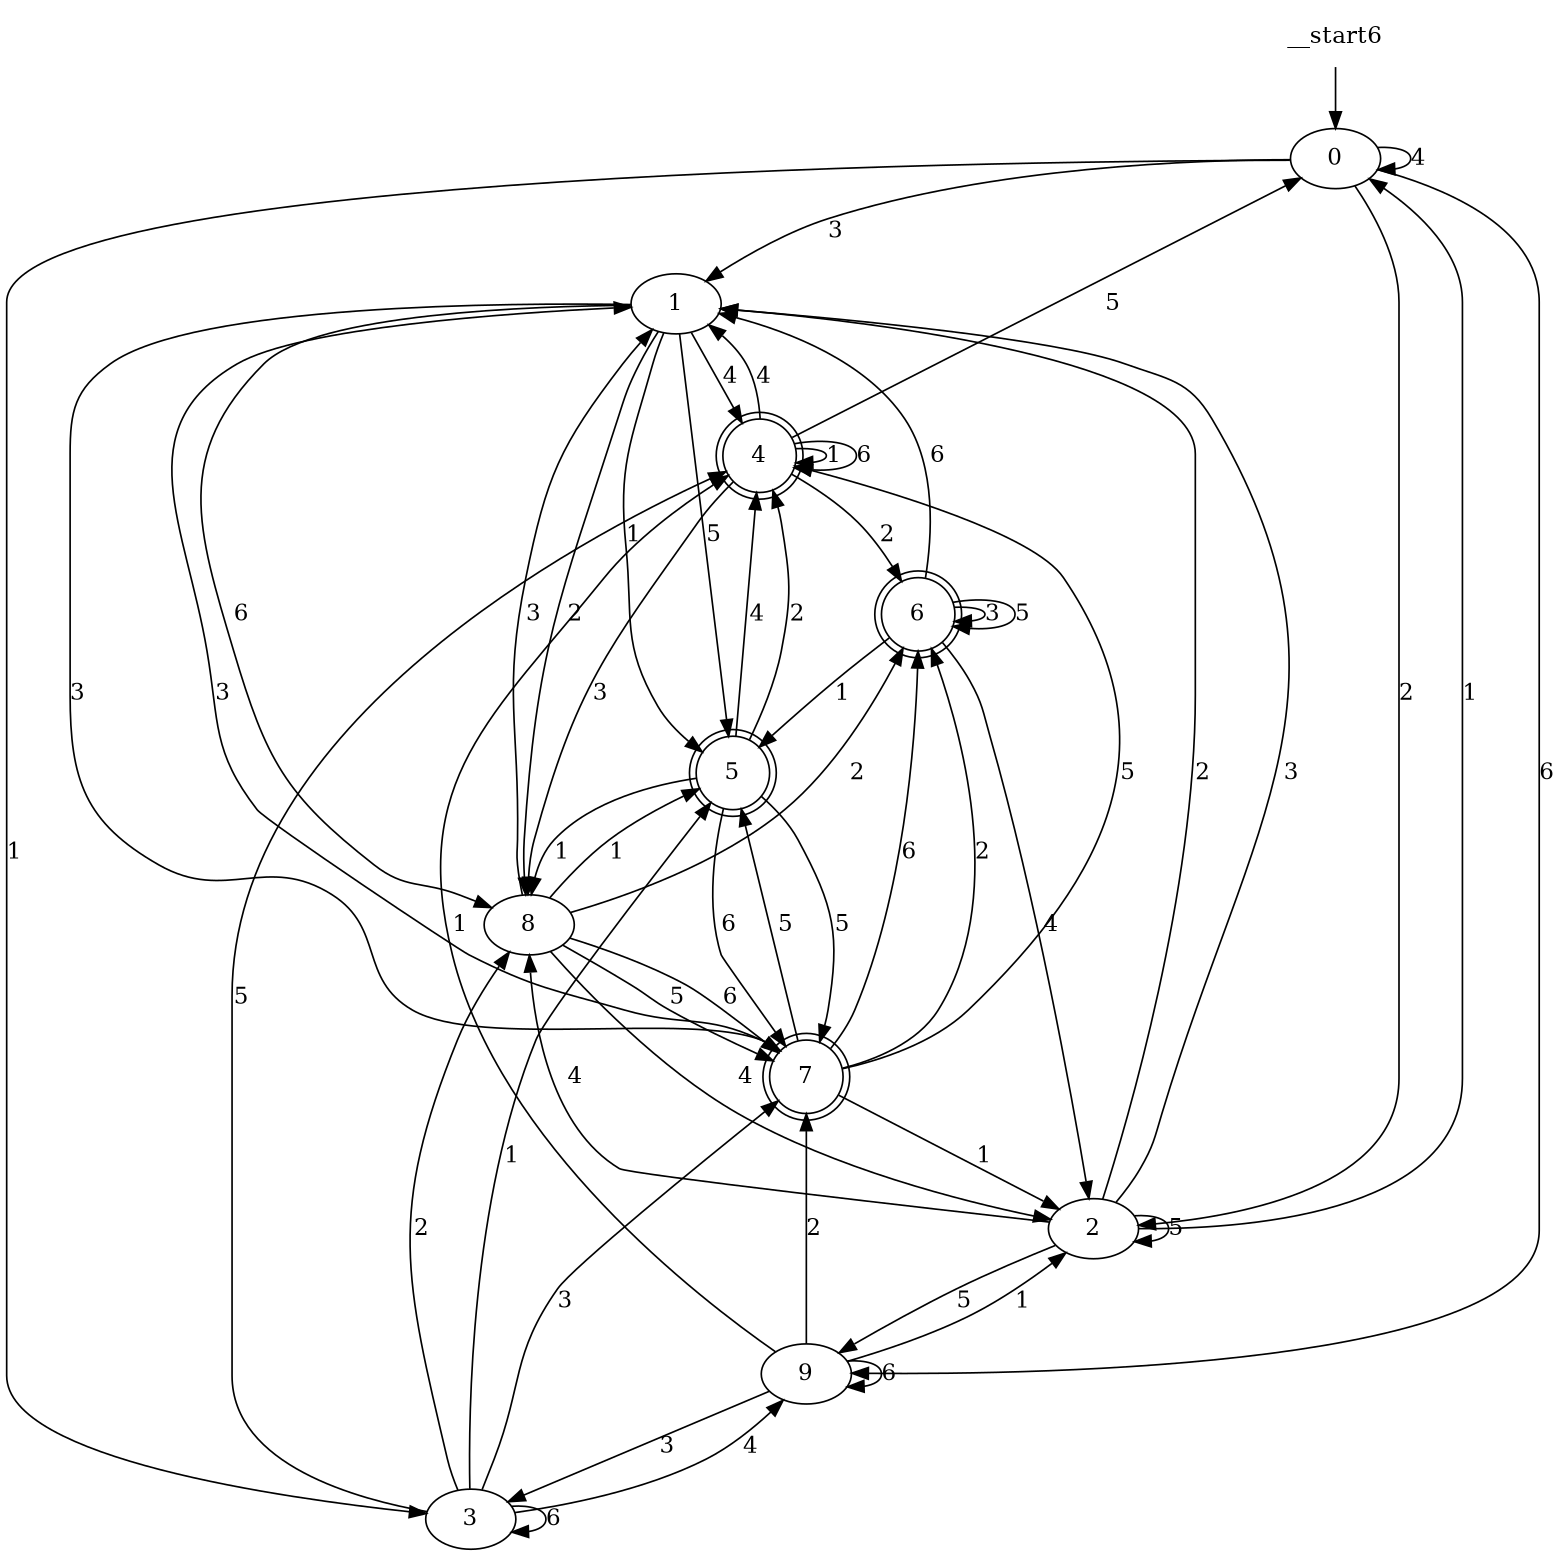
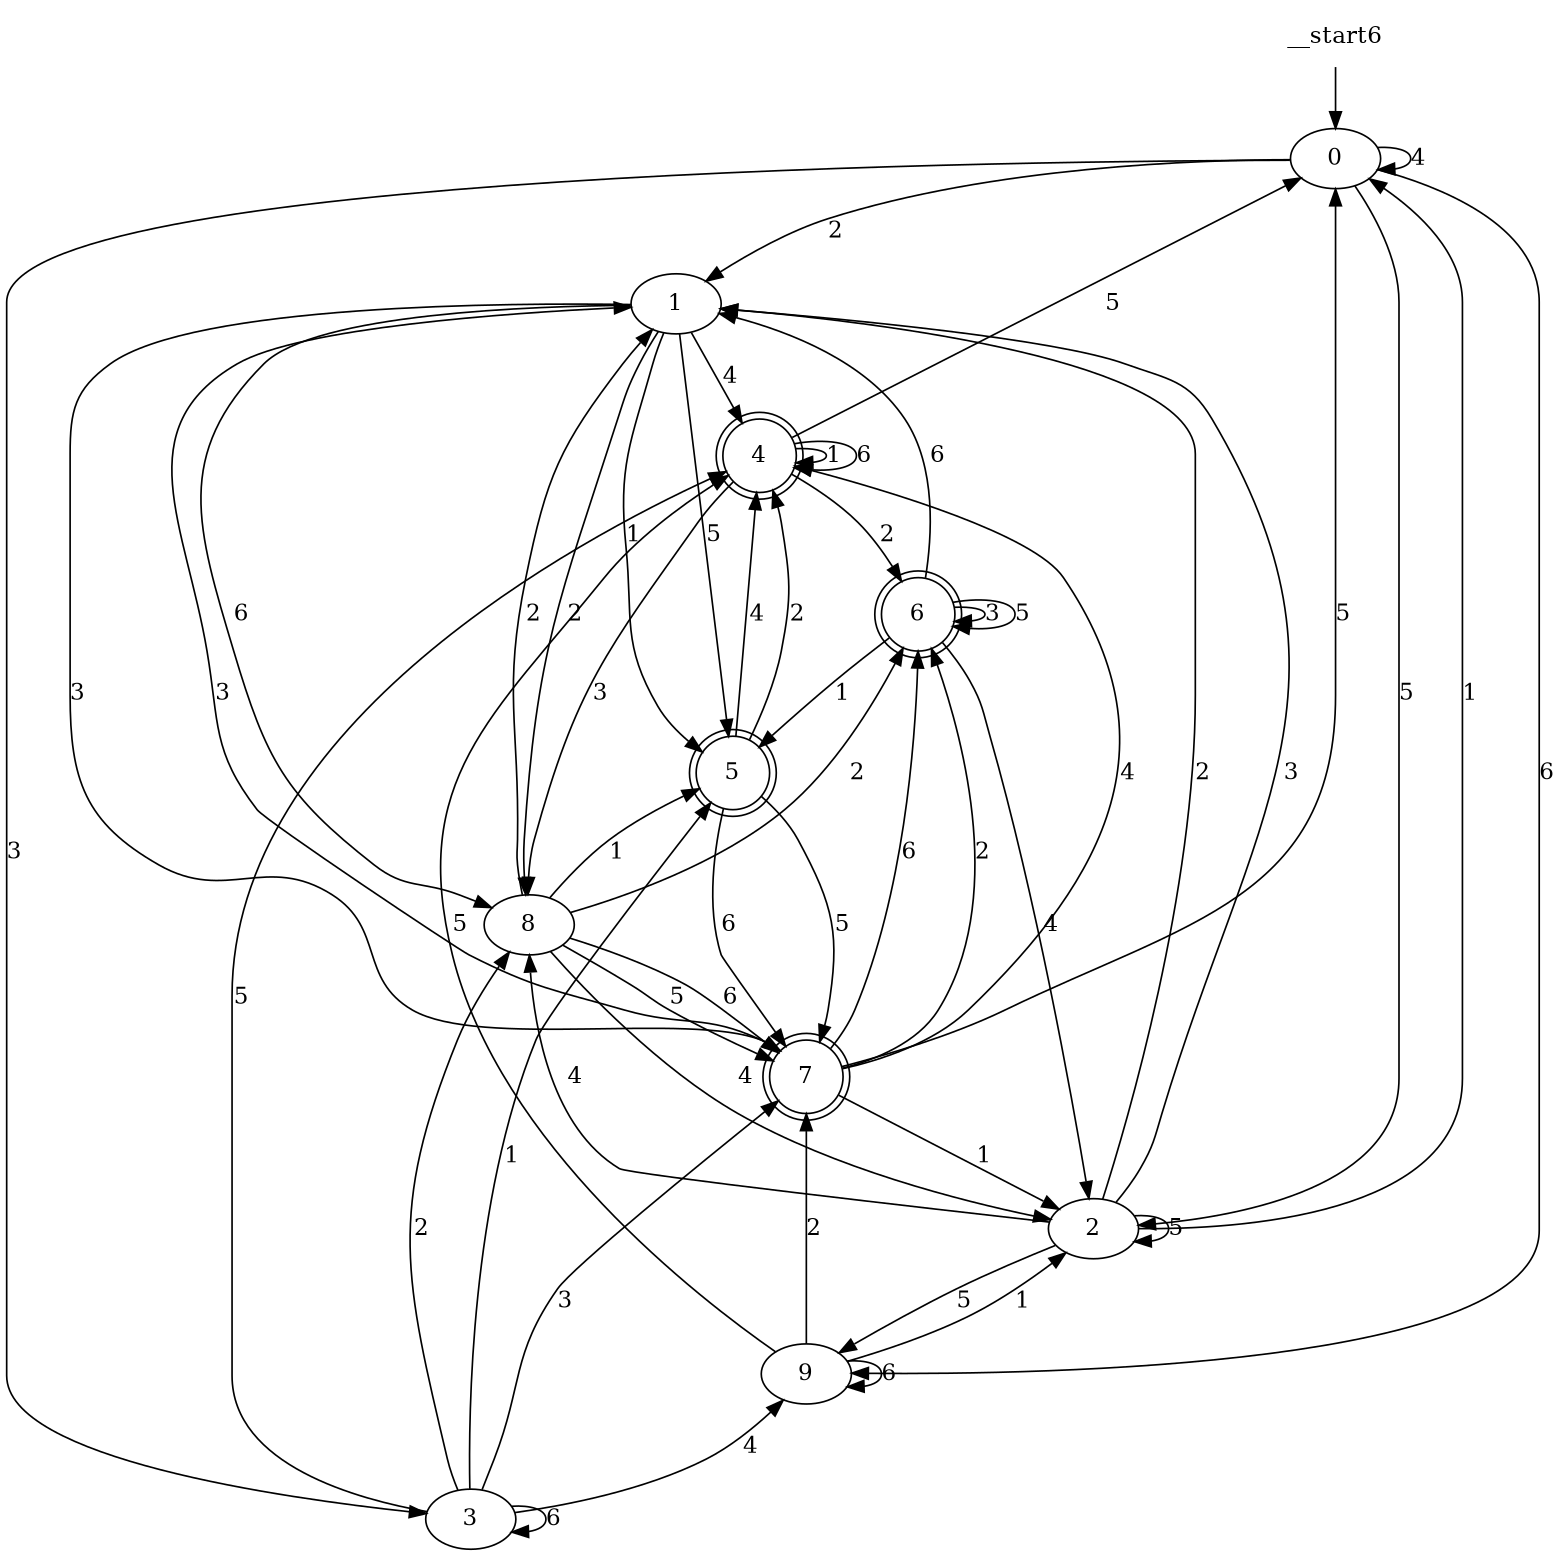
  digraph {
    n1 [label=0]
    n2 [label=1]
    n3 [label=2]
    n4 [label=3]
    n5 [label=9]
    n6 [label=4 shape=doublecircle]
    n7 [label=5 shape=doublecircle]
    n8 [label=7 shape=doublecircle]
    n9 [label=8]
    n10 [label=6 shape=doublecircle]
    n11 [label=__start6 shape=none]
    n1 -> n1 [label=4]
-   n1 -> n2 [label=3]
-   n1 -> n3 [label=2]
-   n1 -> n4 [label=1]
+   n1 -> n2 [label=2]
+   n1 -> n3 [label=5]
+   n1 -> n4 [label=3]
    n1 -> n5 [label=6]
    n2 -> n6 [label=4]
    n2 -> n7 [label=1]
    n2 -> n7 [label=5]
    n2 -> n8 [label=3]
    n2 -> n9 [label=2]
    n2 -> n9 [label=6]
    n3 -> n1 [label=1]
    n3 -> n2 [label=2]
    n3 -> n2 [label=3]
    n3 -> n3 [label=5]
    n3 -> n5 [label=5]
    n3 -> n9 [label=4]
    n4 -> n4 [label=6]
    n4 -> n5 [label=4]
    n4 -> n6 [label=5]
    n4 -> n7 [label=1]
    n4 -> n8 [label=3]
    n4 -> n9 [label=2]
    n5 -> n3 [label=1]
-   n5 -> n4 [label=3]
    n5 -> n5 [label=6]
-   n5 -> n6 [label=1]
+   n5 -> n6 [label=5]
    n5 -> n8 [label=2]
    n6 -> n1 [label=5]
-   n6 -> n2 [label=4]
    n6 -> n6 [label=1]
    n6 -> n6 [label=6]
    n6 -> n9 [label=3]
    n6 -> n10 [label=2]
    n7 -> n6 [label=2]
    n7 -> n6 [label=4]
    n7 -> n8 [label=5]
    n7 -> n8 [label=6]
-   n7 -> n9 [label=1]
    n8 -> n2 [label=3]
    n8 -> n3 [label=1]
-   n8 -> n6 [label=5]
-   n8 -> n7 [label=5]
+   n8 -> n6 [label=4]
+   n8 -> n1 [label=5]
    n8 -> n10 [label=2]
    n8 -> n10 [label=6]
-   n9 -> n2 [label=3]
+   n9 -> n2 [label=2]
    n9 -> n3 [label=4]
    n9 -> n7 [label=1]
    n9 -> n8 [label=5]
    n9 -> n8 [label=6]
    n9 -> n10 [label=2]
    n10 -> n2 [label=6]
    n10 -> n3 [label=4]
    n10 -> n7 [label=1]
    n10 -> n10 [label=3]
    n10 -> n10 [label=5]
    n11 -> n1
  }
